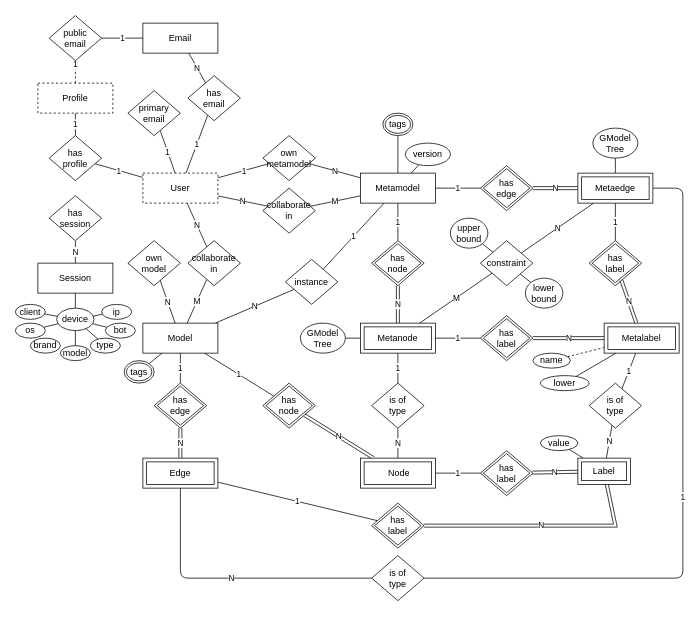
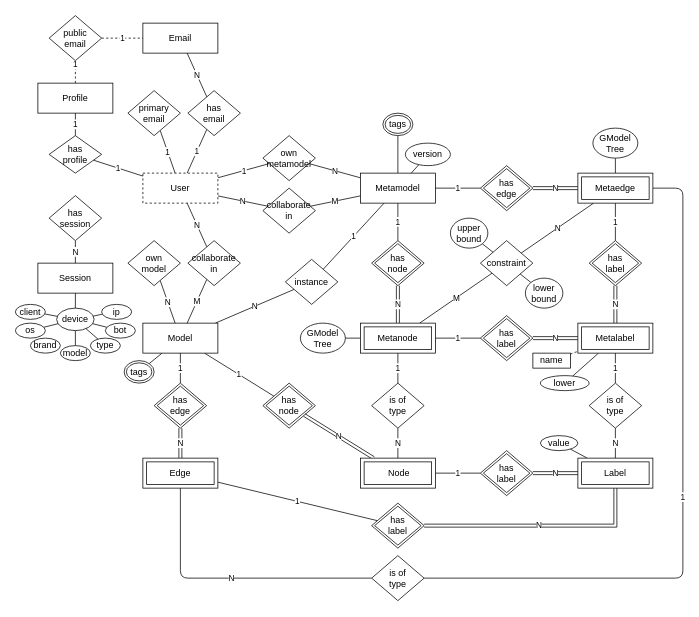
  <mxCell id="0" />
  <mxCell id="1" parent="0" />
  <mxCell id="2" value="1" style="edgeStyle=none;html=1;endArrow=none;endFill=0;" parent="1" source="7" target="14" edge="1"><mxGeometry relative="1" as="geometry"><Array as="points" /></mxGeometry></mxCell>
  <mxCell id="3" value="1" style="edgeStyle=none;html=1;endArrow=none;endFill=0;" parent="1" source="7" target="10" edge="1"><mxGeometry relative="1" as="geometry" /></mxCell>
  <mxCell id="4" value="1" style="edgeStyle=none;html=1;endArrow=none;endFill=0;" parent="1" source="7" target="16" edge="1"><mxGeometry relative="1" as="geometry" /></mxCell>
  <mxCell id="5" value="1" style="edgeStyle=none;html=1;endArrow=none;endFill=0;" parent="1" source="7" target="37" edge="1"><mxGeometry relative="1" as="geometry" /></mxCell>
  <mxCell id="6" value="N" style="edgeStyle=none;html=1;endArrow=none;endFill=0;" parent="1" source="7" target="43" edge="1"><mxGeometry relative="1" as="geometry" /></mxCell>
  <mxCell id="7" value="User" style="whiteSpace=wrap;html=1;align=center;dashed=1;" parent="1" vertex="1"><mxGeometry x="190" y="230" width="100" height="40" as="geometry" /></mxCell>
  <mxCell id="8" value="Email" style="whiteSpace=wrap;html=1;align=center;" parent="1" vertex="1"><mxGeometry x="190" y="30" width="100" height="40" as="geometry" /></mxCell>
  <mxCell id="9" value="Session" style="whiteSpace=wrap;html=1;align=center;" parent="1" vertex="1"><mxGeometry x="50" y="350" width="100" height="40" as="geometry" /></mxCell>
  <mxCell id="10" value="primary&lt;br&gt;email" style="shape=rhombus;perimeter=rhombusPerimeter;whiteSpace=wrap;html=1;align=center;" parent="1" vertex="1"><mxGeometry x="170" y="120" width="70" height="60" as="geometry" /></mxCell>
  <mxCell id="11" value="1" style="edgeStyle=none;html=1;endArrow=none;endFill=0;dashed=1;" parent="1" source="12" target="20" edge="1"><mxGeometry relative="1" as="geometry"><Array as="points"><mxPoint x="100" y="70" /></Array></mxGeometry></mxCell>
- <mxCell id="12" value="Profile" style="whiteSpace=wrap;html=1;align=center;dashed=1;" parent="1" vertex="1"><mxGeometry x="50" y="110" width="100" height="40" as="geometry" /></mxCell>
+ <mxCell id="12" value="Profile" style="whiteSpace=wrap;html=1;align=center;" parent="1" vertex="1"><mxGeometry x="50" y="110" width="100" height="40" as="geometry" /></mxCell>
  <mxCell id="13" value="1" style="edgeStyle=none;html=1;endArrow=none;endFill=0;" parent="1" source="14" target="12" edge="1"><mxGeometry relative="1" as="geometry" /></mxCell>
- <mxCell id="14" value="has&lt;br&gt;profile" style="shape=rhombus;perimeter=rhombusPerimeter;whiteSpace=wrap;html=1;align=center;" parent="1" vertex="1"><mxGeometry x="65" y="180" width="70" height="60" as="geometry" /></mxCell>
+ <mxCell id="14" value="has&lt;br&gt;profile" style="shape=rhombus;perimeter=rhombusPerimeter;whiteSpace=wrap;html=1;align=center;" parent="1" vertex="1"><mxGeometry x="65" y="180" width="70" height="50" as="geometry" /></mxCell>
  <mxCell id="15" value="N" style="edgeStyle=none;html=1;endArrow=none;endFill=0;" parent="1" source="16" target="8" edge="1"><mxGeometry relative="1" as="geometry" /></mxCell>
- <mxCell id="16" value="has&lt;br&gt;email" style="shape=rhombus;perimeter=rhombusPerimeter;whiteSpace=wrap;html=1;align=center;" parent="1" vertex="1"><mxGeometry x="250" y="100" width="70" height="60" as="geometry" /></mxCell>
+ <mxCell id="16" value="has&lt;br&gt;email" style="shape=rhombus;perimeter=rhombusPerimeter;whiteSpace=wrap;html=1;align=center;" parent="1" vertex="1"><mxGeometry x="250" y="120" width="70" height="60" as="geometry" /></mxCell>
  <mxCell id="17" value="N" style="edgeStyle=none;html=1;endArrow=none;endFill=0;" parent="1" source="18" target="9" edge="1"><mxGeometry relative="1" as="geometry" /></mxCell>
  <mxCell id="18" value="has&lt;br&gt;session" style="shape=rhombus;perimeter=rhombusPerimeter;whiteSpace=wrap;html=1;align=center;" parent="1" vertex="1"><mxGeometry x="65" y="260" width="70" height="60" as="geometry" /></mxCell>
- <mxCell id="19" value="1" style="edgeStyle=none;html=1;endArrow=none;endFill=0;" parent="1" source="20" target="8" edge="1"><mxGeometry relative="1" as="geometry"><Array as="points" /></mxGeometry></mxCell>
+ <mxCell id="19" value="1" style="edgeStyle=none;html=1;endArrow=none;endFill=0;dashed=1;" parent="1" source="20" target="8" edge="1"><mxGeometry relative="1" as="geometry"><Array as="points" /></mxGeometry></mxCell>
  <mxCell id="20" value="public&lt;br&gt;email" style="shape=rhombus;perimeter=rhombusPerimeter;whiteSpace=wrap;html=1;align=center;" parent="1" vertex="1"><mxGeometry x="65" y="20" width="70" height="60" as="geometry" /></mxCell>
  <mxCell id="21" style="edgeStyle=none;html=1;endArrow=none;endFill=0;" parent="1" source="22" target="9" edge="1"><mxGeometry relative="1" as="geometry" /></mxCell>
  <mxCell id="22" value="device" style="ellipse;whiteSpace=wrap;html=1;align=center;" parent="1" vertex="1"><mxGeometry x="75" y="410" width="50" height="30" as="geometry" /></mxCell>
  <mxCell id="23" style="edgeStyle=none;html=1;endArrow=none;endFill=0;" parent="1" source="24" target="22" edge="1"><mxGeometry relative="1" as="geometry" /></mxCell>
  <mxCell id="24" value="client" style="ellipse;whiteSpace=wrap;html=1;align=center;" parent="1" vertex="1"><mxGeometry x="20" y="405" width="40" height="20" as="geometry" /></mxCell>
  <mxCell id="25" style="edgeStyle=none;html=1;endArrow=none;endFill=0;" parent="1" source="26" target="22" edge="1"><mxGeometry relative="1" as="geometry" /></mxCell>
  <mxCell id="26" value="os&lt;span style=&quot;color: rgba(0, 0, 0, 0); font-family: monospace; font-size: 0px; text-align: start;&quot;&gt;%3CmxGraphModel%3E%3Croot%3E%3CmxCell%20id%3D%220%22%2F%3E%3CmxCell%20id%3D%221%22%20parent%3D%220%22%2F%3E%3CmxCell%20id%3D%222%22%20value%3D%22client%22%20style%3D%22ellipse%3BwhiteSpace%3Dwrap%3Bhtml%3D1%3Balign%3Dcenter%3B%22%20vertex%3D%221%22%20parent%3D%221%22%3E%3CmxGeometry%20x%3D%22-5%22%20y%3D%22415%22%20width%3D%2240%22%20height%3D%2220%22%20as%3D%22geometry%22%2F%3E%3C%2FmxCell%3E%3C%2Froot%3E%3C%2FmxGraphModel%3E&lt;/span&gt;" style="ellipse;whiteSpace=wrap;html=1;align=center;" parent="1" vertex="1"><mxGeometry x="20" y="430" width="40" height="20" as="geometry" /></mxCell>
  <mxCell id="27" value="brand" style="ellipse;whiteSpace=wrap;html=1;align=center;" parent="1" vertex="1"><mxGeometry x="40" y="450" width="40" height="20" as="geometry" /></mxCell>
  <mxCell id="28" style="edgeStyle=none;html=1;endArrow=none;endFill=0;" parent="1" source="29" target="22" edge="1"><mxGeometry relative="1" as="geometry" /></mxCell>
  <mxCell id="29" value="model" style="ellipse;whiteSpace=wrap;html=1;align=center;" parent="1" vertex="1"><mxGeometry x="80" y="460" width="40" height="20" as="geometry" /></mxCell>
  <mxCell id="30" style="edgeStyle=none;html=1;endArrow=none;endFill=0;" parent="1" source="31" target="22" edge="1"><mxGeometry relative="1" as="geometry" /></mxCell>
  <mxCell id="31" value="type" style="ellipse;whiteSpace=wrap;html=1;align=center;" parent="1" vertex="1"><mxGeometry x="120" y="450" width="40" height="20" as="geometry" /></mxCell>
  <mxCell id="32" style="edgeStyle=none;html=1;endArrow=none;endFill=0;" parent="1" source="33" target="22" edge="1"><mxGeometry relative="1" as="geometry" /></mxCell>
  <mxCell id="33" value="bot" style="ellipse;whiteSpace=wrap;html=1;align=center;" parent="1" vertex="1"><mxGeometry x="140" y="430" width="40" height="20" as="geometry" /></mxCell>
  <mxCell id="34" style="edgeStyle=none;html=1;endArrow=none;endFill=0;" parent="1" source="35" target="22" edge="1"><mxGeometry relative="1" as="geometry" /></mxCell>
  <mxCell id="35" value="ip" style="ellipse;whiteSpace=wrap;html=1;align=center;" parent="1" vertex="1"><mxGeometry x="135" y="405" width="40" height="20" as="geometry" /></mxCell>
  <mxCell id="36" value="N" style="edgeStyle=none;html=1;endArrow=none;endFill=0;" parent="1" source="37" target="41" edge="1"><mxGeometry relative="1" as="geometry" /></mxCell>
  <mxCell id="37" value="own&lt;br&gt;metamodel" style="shape=rhombus;perimeter=rhombusPerimeter;whiteSpace=wrap;html=1;align=center;" parent="1" vertex="1"><mxGeometry x="350" y="180" width="70" height="60" as="geometry" /></mxCell>
  <mxCell id="38" value="1" style="edgeStyle=none;html=1;endArrow=none;endFill=0;" parent="1" source="41" target="92" edge="1"><mxGeometry relative="1" as="geometry"><mxPoint x="530" y="320" as="targetPoint" /></mxGeometry></mxCell>
  <mxCell id="39" value="1" style="edgeStyle=none;html=1;endArrow=none;endFill=0;" parent="1" source="95" target="96" edge="1"><mxGeometry relative="1" as="geometry"><mxPoint x="580" y="450" as="sourcePoint" /><mxPoint x="640" y="450" as="targetPoint" /></mxGeometry></mxCell>
  <mxCell id="40" style="edgeStyle=none;html=1;endArrow=none;endFill=0;" parent="1" source="41" target="88" edge="1"><mxGeometry relative="1" as="geometry" /></mxCell>
  <mxCell id="41" value="Metamodel" style="whiteSpace=wrap;html=1;align=center;" parent="1" vertex="1"><mxGeometry x="480" y="230" width="100" height="40" as="geometry" /></mxCell>
  <mxCell id="42" value="M" style="edgeStyle=none;html=1;endArrow=none;endFill=0;" parent="1" source="43" target="41" edge="1"><mxGeometry relative="1" as="geometry" /></mxCell>
  <mxCell id="43" value="collaborate&lt;br&gt;in" style="shape=rhombus;perimeter=rhombusPerimeter;whiteSpace=wrap;html=1;align=center;" parent="1" vertex="1"><mxGeometry x="350" y="250" width="70" height="60" as="geometry" /></mxCell>
  <mxCell id="44" value="N" style="edgeStyle=none;html=1;endArrow=none;endFill=0;" parent="1" source="47" target="66" edge="1"><mxGeometry relative="1" as="geometry" /></mxCell>
  <mxCell id="45" value="1" style="edgeStyle=none;html=1;endArrow=none;endFill=0;" parent="1" source="47" target="101" edge="1"><mxGeometry relative="1" as="geometry"><mxPoint x="364.7" y="527.4" as="targetPoint" /></mxGeometry></mxCell>
  <mxCell id="46" style="edgeStyle=none;html=1;endArrow=none;endFill=0;" parent="1" source="47" target="89" edge="1"><mxGeometry relative="1" as="geometry" /></mxCell>
  <mxCell id="47" value="Model" style="whiteSpace=wrap;html=1;align=center;" parent="1" vertex="1"><mxGeometry x="190" y="430" width="100" height="40" as="geometry" /></mxCell>
  <mxCell id="48" value="N" style="edgeStyle=none;html=1;endArrow=none;endFill=0;" parent="1" source="47" target="50" edge="1"><mxGeometry relative="1" as="geometry"><mxPoint x="233" y="430" as="sourcePoint" /></mxGeometry></mxCell>
  <mxCell id="49" value="M" style="edgeStyle=none;html=1;endArrow=none;endFill=0;" parent="1" source="47" target="52" edge="1"><mxGeometry relative="1" as="geometry"><mxPoint x="249" y="430" as="sourcePoint" /></mxGeometry></mxCell>
  <mxCell id="50" value="own&lt;br&gt;model" style="shape=rhombus;perimeter=rhombusPerimeter;whiteSpace=wrap;html=1;align=center;" parent="1" vertex="1"><mxGeometry x="170" y="320" width="70" height="60" as="geometry" /></mxCell>
  <mxCell id="51" value="N" style="edgeStyle=none;html=1;endArrow=none;endFill=0;" parent="1" source="52" target="7" edge="1"><mxGeometry relative="1" as="geometry"><mxPoint x="249" y="270" as="targetPoint" /></mxGeometry></mxCell>
  <mxCell id="52" value="collaborate&lt;br&gt;in" style="shape=rhombus;perimeter=rhombusPerimeter;whiteSpace=wrap;html=1;align=center;" parent="1" vertex="1"><mxGeometry x="250" y="320" width="70" height="60" as="geometry" /></mxCell>
  <mxCell id="53" value="M" style="edgeStyle=none;html=1;endArrow=none;endFill=0;" parent="1" source="95" target="57" edge="1"><mxGeometry relative="1" as="geometry"><mxPoint x="559" y="430" as="sourcePoint" /></mxGeometry></mxCell>
  <mxCell id="54" style="edgeStyle=none;html=1;endArrow=none;endFill=0;" parent="1" source="95" target="62" edge="1"><mxGeometry relative="1" as="geometry"><mxPoint x="480" y="450" as="sourcePoint" /></mxGeometry></mxCell>
  <mxCell id="55" value="1" style="edgeStyle=none;html=1;endArrow=none;endFill=0;" parent="1" source="90" target="41" edge="1"><mxGeometry relative="1" as="geometry"><mxPoint x="640" y="250" as="sourcePoint" /></mxGeometry></mxCell>
  <mxCell id="56" value="N" style="edgeStyle=none;html=1;endArrow=none;endFill=0;" parent="1" source="57" target="94" edge="1"><mxGeometry relative="1" as="geometry"><mxPoint x="791" y="270" as="targetPoint" /></mxGeometry></mxCell>
  <mxCell id="57" value="constraint" style="shape=rhombus;perimeter=rhombusPerimeter;whiteSpace=wrap;html=1;align=center;" parent="1" vertex="1"><mxGeometry x="640" y="320" width="70" height="60" as="geometry" /></mxCell>
  <mxCell id="58" style="edgeStyle=none;html=1;endArrow=none;endFill=0;" parent="1" source="59" target="57" edge="1"><mxGeometry relative="1" as="geometry" /></mxCell>
  <mxCell id="59" value="lower&lt;br&gt;bound" style="ellipse;whiteSpace=wrap;html=1;align=center;" parent="1" vertex="1"><mxGeometry x="700" y="370" width="50" height="40" as="geometry" /></mxCell>
  <mxCell id="60" style="edgeStyle=none;html=1;endArrow=none;endFill=0;" parent="1" source="61" target="57" edge="1"><mxGeometry relative="1" as="geometry" /></mxCell>
  <mxCell id="61" value="upper&lt;br&gt;bound" style="ellipse;whiteSpace=wrap;html=1;align=center;" parent="1" vertex="1"><mxGeometry x="600" y="290" width="50" height="40" as="geometry" /></mxCell>
  <mxCell id="62" value="GModel&lt;br&gt;Tree" style="ellipse;whiteSpace=wrap;html=1;align=center;" parent="1" vertex="1"><mxGeometry x="400" y="430" width="60" height="40" as="geometry" /></mxCell>
  <mxCell id="63" style="edgeStyle=none;html=1;endArrow=none;endFill=0;" parent="1" source="64" target="41" edge="1"><mxGeometry relative="1" as="geometry" /></mxCell>
  <mxCell id="64" value="version" style="ellipse;whiteSpace=wrap;html=1;align=center;" parent="1" vertex="1"><mxGeometry x="540" y="190" width="60" height="30" as="geometry" /></mxCell>
  <mxCell id="65" value="1" style="edgeStyle=none;html=1;endArrow=none;endFill=0;" parent="1" source="66" target="41" edge="1"><mxGeometry relative="1" as="geometry" /></mxCell>
  <mxCell id="66" value="instance" style="shape=rhombus;perimeter=rhombusPerimeter;whiteSpace=wrap;html=1;align=center;" parent="1" vertex="1"><mxGeometry x="380" y="345" width="70" height="60" as="geometry" /></mxCell>
  <mxCell id="67" style="edgeStyle=none;html=1;endArrow=none;endFill=0;" parent="1" source="68" target="94" edge="1"><mxGeometry relative="1" as="geometry"><mxPoint x="820" y="230" as="targetPoint" /></mxGeometry></mxCell>
  <mxCell id="68" value="GModel&lt;br&gt;Tree" style="ellipse;whiteSpace=wrap;html=1;align=center;" parent="1" vertex="1"><mxGeometry x="790" y="170" width="60" height="40" as="geometry" /></mxCell>
  <mxCell id="69" value="1" style="edgeStyle=none;html=1;endArrow=none;endFill=0;" parent="1" target="94" edge="1"><mxGeometry relative="1" as="geometry"><mxPoint x="820" y="320" as="sourcePoint" /><mxPoint x="820" y="270" as="targetPoint" /></mxGeometry></mxCell>
  <mxCell id="70" value="N" style="edgeStyle=none;html=1;endArrow=none;endFill=0;" parent="1" source="106" target="75" edge="1"><mxGeometry relative="1" as="geometry"><mxPoint x="530" y="610" as="sourcePoint" /></mxGeometry></mxCell>
  <mxCell id="71" value="N" style="edgeStyle=none;html=1;endArrow=none;endFill=0;" parent="1" source="105" target="77" edge="1"><mxGeometry relative="1" as="geometry"><mxPoint x="240" y="650" as="sourcePoint" /><Array as="points"><mxPoint x="240" y="770" /></Array></mxGeometry></mxCell>
  <mxCell id="72" value="1" style="edgeStyle=none;html=1;endArrow=none;endFill=0;" parent="1" source="105" edge="1"><mxGeometry relative="1" as="geometry"><mxPoint x="290" y="642.069" as="sourcePoint" /><mxPoint x="502.691" y="693.408" as="targetPoint" /></mxGeometry></mxCell>
  <mxCell id="73" value="1" style="edgeStyle=none;html=1;endArrow=none;endFill=0;" parent="1" target="47" edge="1"><mxGeometry relative="1" as="geometry"><mxPoint x="240" y="510" as="sourcePoint" /></mxGeometry></mxCell>
  <mxCell id="74" value="1" style="edgeStyle=none;html=1;endArrow=none;endFill=0;" parent="1" source="75" target="95" edge="1"><mxGeometry relative="1" as="geometry"><mxPoint x="530" y="470" as="targetPoint" /></mxGeometry></mxCell>
  <mxCell id="75" value="is of&lt;br&gt;type" style="shape=rhombus;perimeter=rhombusPerimeter;whiteSpace=wrap;html=1;align=center;" parent="1" vertex="1"><mxGeometry x="495" y="510" width="70" height="60" as="geometry" /></mxCell>
  <mxCell id="76" value="1" style="edgeStyle=none;html=1;endArrow=none;endFill=0;" parent="1" source="77" target="94" edge="1"><mxGeometry relative="1" as="geometry"><mxPoint x="870" y="250" as="targetPoint" /><Array as="points"><mxPoint x="910" y="770" /><mxPoint x="910" y="250" /></Array></mxGeometry></mxCell>
  <mxCell id="77" value="is of&lt;br&gt;type" style="shape=rhombus;perimeter=rhombusPerimeter;whiteSpace=wrap;html=1;align=center;" parent="1" vertex="1"><mxGeometry x="495" y="740" width="70" height="60" as="geometry" /></mxCell>
  <mxCell id="78" style="edgeStyle=none;html=1;endArrow=none;endFill=0;" parent="1" source="109" target="83" edge="1"><mxGeometry relative="1" as="geometry"><mxPoint x="782.5" y="610" as="sourcePoint" /></mxGeometry></mxCell>
  <mxCell id="79" value="1" style="edgeStyle=none;html=1;endArrow=none;endFill=0;" parent="1" source="81" target="100" edge="1"><mxGeometry relative="1" as="geometry"><mxPoint x="820" y="470" as="targetPoint" /></mxGeometry></mxCell>
  <mxCell id="80" value="N" style="edgeStyle=none;html=1;endArrow=none;endFill=0;" parent="1" source="81" target="109" edge="1"><mxGeometry relative="1" as="geometry"><mxPoint x="820" y="610" as="targetPoint" /></mxGeometry></mxCell>
  <mxCell id="81" value="is of&lt;br&gt;type" style="shape=rhombus;perimeter=rhombusPerimeter;whiteSpace=wrap;html=1;align=center;" parent="1" vertex="1"><mxGeometry x="785" y="510" width="70" height="60" as="geometry" /></mxCell>
  <mxCell id="82" value="1" style="edgeStyle=none;html=1;endArrow=none;endFill=0;" parent="1" target="106" edge="1"><mxGeometry relative="1" as="geometry"><mxPoint x="640" y="630" as="sourcePoint" /><mxPoint x="580" y="630" as="targetPoint" /></mxGeometry></mxCell>
  <mxCell id="83" value="value" style="ellipse;whiteSpace=wrap;html=1;align=center;" parent="1" vertex="1"><mxGeometry x="720" y="580" width="50" height="20" as="geometry" /></mxCell>
  <mxCell id="84" style="edgeStyle=none;html=1;endArrow=none;endFill=0;dashed=1;" parent="1" source="85" target="100" edge="1"><mxGeometry relative="1" as="geometry"><mxPoint x="770" y="467.647" as="targetPoint" /></mxGeometry></mxCell>
- <mxCell id="85" value="name" style="ellipse;whiteSpace=wrap;html=1;align=center;" parent="1" vertex="1"><mxGeometry x="710" y="470" width="50" height="20" as="geometry" /></mxCell>
+ <mxCell id="85" value="name" style="whiteSpace=wrap;html=1;align=center;rounded=0;" parent="1" vertex="1"><mxGeometry x="710" y="470" width="50" height="20" as="geometry" /></mxCell>
  <mxCell id="86" style="edgeStyle=none;html=1;endArrow=none;endFill=0;" parent="1" source="87" target="100" edge="1"><mxGeometry relative="1" as="geometry"><mxPoint x="797.5" y="470" as="targetPoint" /></mxGeometry></mxCell>
  <mxCell id="87" value="lower" style="ellipse;whiteSpace=wrap;html=1;align=center;" parent="1" vertex="1"><mxGeometry x="720" y="500" width="65" height="20" as="geometry" /></mxCell>
  <mxCell id="88" value="tags" style="ellipse;shape=doubleEllipse;margin=3;whiteSpace=wrap;html=1;align=center;" parent="1" vertex="1"><mxGeometry x="510" y="150" width="40" height="30" as="geometry" /></mxCell>
  <mxCell id="89" value="tags" style="ellipse;shape=doubleEllipse;margin=3;whiteSpace=wrap;html=1;align=center;" parent="1" vertex="1"><mxGeometry x="165" y="480" width="40" height="30" as="geometry" /></mxCell>
  <mxCell id="90" value="has&lt;br&gt;edge" style="shape=rhombus;double=1;perimeter=rhombusPerimeter;whiteSpace=wrap;html=1;align=center;" parent="1" vertex="1"><mxGeometry x="640" y="220" width="70" height="60" as="geometry" /></mxCell>
  <mxCell id="91" value="N" style="shape=link;html=1;rounded=0;endArrow=none;endFill=0;" parent="1" source="90" target="94" edge="1"><mxGeometry relative="1" as="geometry"><mxPoint x="645" y="178.82" as="sourcePoint" /><mxPoint x="770" y="250" as="targetPoint" /></mxGeometry></mxCell>
  <mxCell id="92" value="has&lt;br&gt;node" style="shape=rhombus;double=1;perimeter=rhombusPerimeter;whiteSpace=wrap;html=1;align=center;" parent="1" vertex="1"><mxGeometry x="495" y="320" width="70" height="60" as="geometry" /></mxCell>
  <mxCell id="93" value="N" style="shape=link;html=1;rounded=0;endArrow=none;endFill=0;" parent="1" source="92" target="95" edge="1"><mxGeometry relative="1" as="geometry"><mxPoint x="500" y="288.82" as="sourcePoint" /><mxPoint x="530" y="430" as="targetPoint" /></mxGeometry></mxCell>
  <mxCell id="94" value="Metaedge" style="shape=ext;margin=3;double=1;whiteSpace=wrap;html=1;align=center;" parent="1" vertex="1"><mxGeometry x="770" y="230" width="100" height="40" as="geometry" /></mxCell>
  <mxCell id="95" value="Metanode" style="shape=ext;margin=3;double=1;whiteSpace=wrap;html=1;align=center;" parent="1" vertex="1"><mxGeometry x="480" y="430" width="100" height="40" as="geometry" /></mxCell>
  <mxCell id="96" value="has&lt;br&gt;label" style="shape=rhombus;double=1;perimeter=rhombusPerimeter;whiteSpace=wrap;html=1;align=center;" parent="1" vertex="1"><mxGeometry x="640" y="420" width="70" height="60" as="geometry" /></mxCell>
  <mxCell id="97" value="has&lt;br&gt;label" style="shape=rhombus;double=1;perimeter=rhombusPerimeter;whiteSpace=wrap;html=1;align=center;" parent="1" vertex="1"><mxGeometry x="785" y="320" width="70" height="60" as="geometry" /></mxCell>
  <mxCell id="98" value="N" style="shape=link;html=1;rounded=0;endArrow=none;endFill=0;" parent="1" source="96" target="100" edge="1"><mxGeometry relative="1" as="geometry"><mxPoint x="720" y="260" as="sourcePoint" /><mxPoint x="770" y="450" as="targetPoint" /></mxGeometry></mxCell>
  <mxCell id="99" value="N" style="shape=link;html=1;rounded=0;endArrow=none;endFill=0;" parent="1" source="97" target="100" edge="1"><mxGeometry relative="1" as="geometry"><mxPoint x="730" y="270" as="sourcePoint" /><mxPoint x="820" y="430" as="targetPoint" /></mxGeometry></mxCell>
- <mxCell id="100" value="Metalabel" style="shape=ext;margin=3;double=1;whiteSpace=wrap;html=1;align=center;" parent="1" vertex="1"><mxGeometry x="805" y="430" width="100" height="40" as="geometry" /></mxCell>
+ <mxCell id="100" value="Metalabel" style="shape=ext;margin=3;double=1;whiteSpace=wrap;html=1;align=center;" parent="1" vertex="1"><mxGeometry x="770" y="430" width="100" height="40" as="geometry" /></mxCell>
  <mxCell id="101" value="has&lt;br&gt;node" style="shape=rhombus;double=1;perimeter=rhombusPerimeter;whiteSpace=wrap;html=1;align=center;" parent="1" vertex="1"><mxGeometry x="350" y="510" width="70" height="60" as="geometry" /></mxCell>
  <mxCell id="102" value="N" style="shape=link;html=1;rounded=0;endArrow=none;endFill=0;" parent="1" source="101" target="106" edge="1"><mxGeometry relative="1" as="geometry"><mxPoint x="335" y="518.82" as="sourcePoint" /><mxPoint x="497.778" y="610" as="targetPoint" /></mxGeometry></mxCell>
  <mxCell id="103" value="has&lt;br&gt;edge" style="shape=rhombus;double=1;perimeter=rhombusPerimeter;whiteSpace=wrap;html=1;align=center;" parent="1" vertex="1"><mxGeometry x="205" y="510" width="70" height="60" as="geometry" /></mxCell>
  <mxCell id="104" value="N" style="shape=link;html=1;rounded=0;endArrow=none;endFill=0;" parent="1" source="103" target="105" edge="1"><mxGeometry relative="1" as="geometry"><mxPoint x="195" y="498.82" as="sourcePoint" /><mxPoint x="320" y="570" as="targetPoint" /></mxGeometry></mxCell>
  <mxCell id="105" value="Edge" style="shape=ext;margin=3;double=1;whiteSpace=wrap;html=1;align=center;" parent="1" vertex="1"><mxGeometry x="190" y="610" width="100" height="40" as="geometry" /></mxCell>
  <mxCell id="106" value="&amp;nbsp;Node" style="shape=ext;margin=3;double=1;whiteSpace=wrap;html=1;align=center;" parent="1" vertex="1"><mxGeometry x="480" y="610" width="100" height="40" as="geometry" /></mxCell>
  <mxCell id="107" value="has&lt;br&gt;label" style="shape=rhombus;double=1;perimeter=rhombusPerimeter;whiteSpace=wrap;html=1;align=center;" parent="1" vertex="1"><mxGeometry x="495" y="670" width="70" height="60" as="geometry" /></mxCell>
  <mxCell id="108" value="N" style="shape=link;html=1;rounded=0;endArrow=none;endFill=0;" parent="1" source="107" target="109" edge="1"><mxGeometry relative="1" as="geometry"><mxPoint x="510" y="650" as="sourcePoint" /><mxPoint x="600" y="810" as="targetPoint" /><Array as="points"><mxPoint x="820" y="700" /></Array></mxGeometry></mxCell>
- <mxCell id="109" value="Label" style="shape=ext;margin=3;double=1;whiteSpace=wrap;html=1;align=center;" parent="1" vertex="1"><mxGeometry x="770" y="610" width="70" height="35" as="geometry" /></mxCell>
+ <mxCell id="109" value="Label" style="shape=ext;margin=3;double=1;whiteSpace=wrap;html=1;align=center;" parent="1" vertex="1"><mxGeometry x="770" y="610" width="100" height="40" as="geometry" /></mxCell>
  <mxCell id="110" value="has&lt;br&gt;label" style="shape=rhombus;double=1;perimeter=rhombusPerimeter;whiteSpace=wrap;html=1;align=center;" parent="1" vertex="1"><mxGeometry x="640" y="600" width="70" height="60" as="geometry" /></mxCell>
  <mxCell id="111" value="N" style="shape=link;html=1;rounded=0;endArrow=none;endFill=0;" parent="1" source="110" target="109" edge="1"><mxGeometry relative="1" as="geometry"><mxPoint x="520" y="660" as="sourcePoint" /><mxPoint x="830" y="660" as="targetPoint" /><Array as="points" /></mxGeometry></mxCell>
